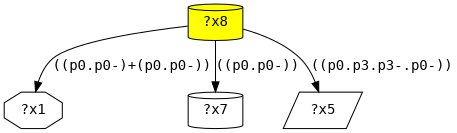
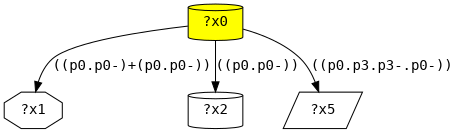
  digraph {
    fontname="DejaVu Sans Mono"
    node [fontname="DejaVu Sans Mono" shape=cylinder]
    edge [fontname="DejaVu Sans Mono"]
-   n1 [fillcolor=yellow label="?x8" style="filled,"]
+   n1 [fillcolor=yellow label="?x0" style="filled,"]
    n2 [label="?x1" shape=octagon]
-   n3 [label="?x7"]
+   n3 [label="?x2"]
    n4 [label="?x5" shape=parallelogram]
    n1 -> n2 [label="((p0.p0-)+(p0.p0-))"]
    n1 -> n3 [label="((p0.p0-))"]
    n1 -> n4 [label="((p0.p3.p3-.p0-))"]
  }
